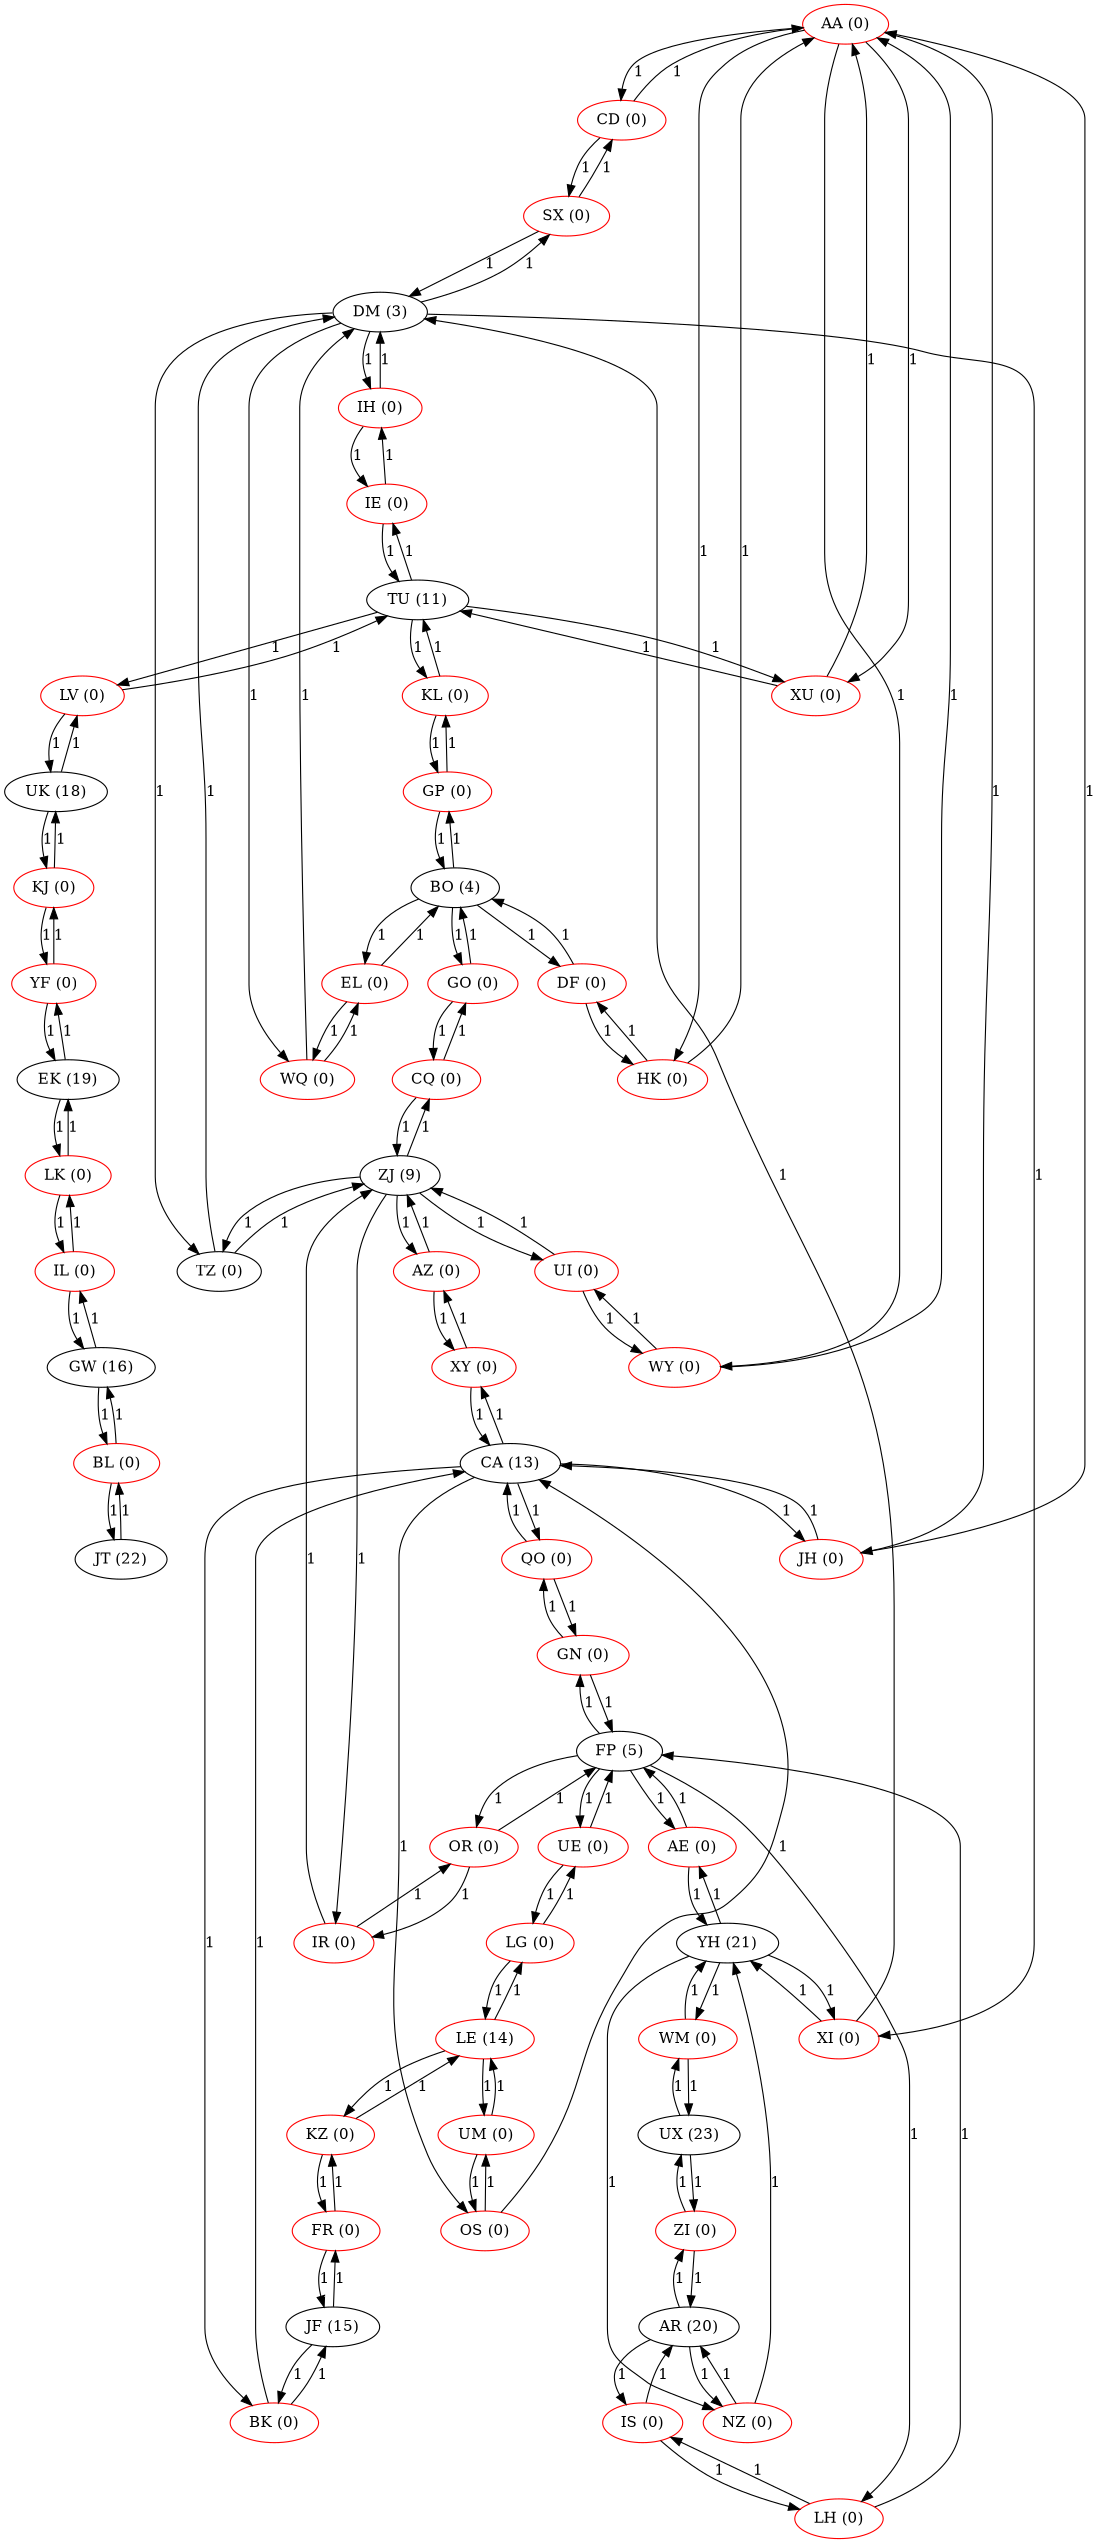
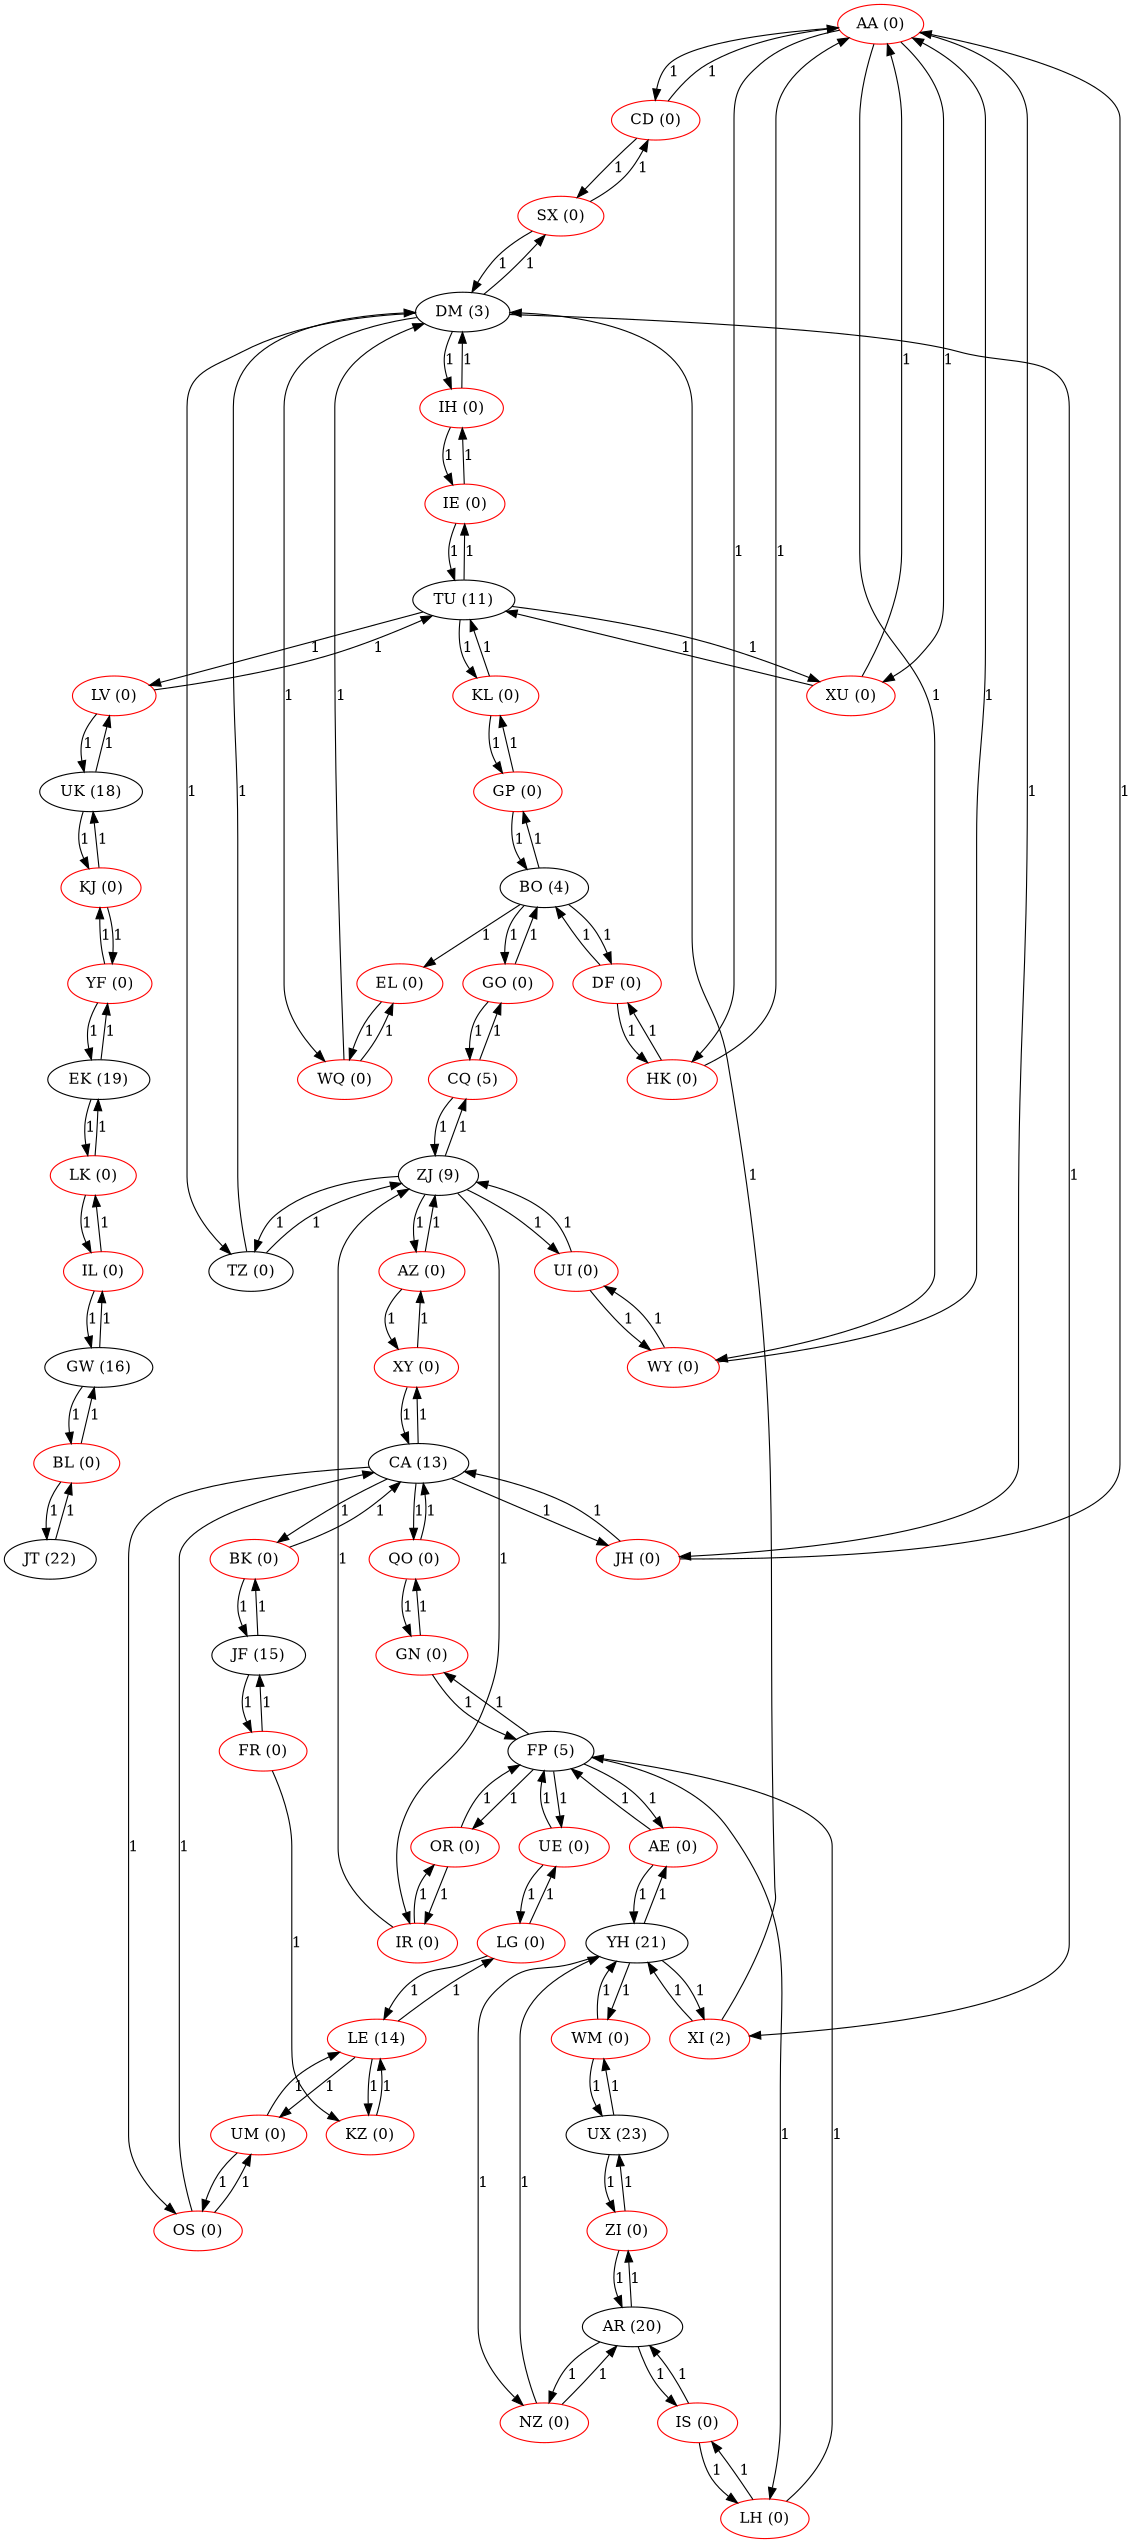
  digraph {
    node [color=red]
    n1 [label="AA (0)"]
    n2 [label="CD (0)"]
    n3 [label="HK (0)"]
    n4 [label="JH (0)"]
    n5 [label="WY (0)"]
    n6 [label="XU (0)"]
    n7 [label="SX (0)"]
    n8 [label="DF (0)"]
    n9 [label="CA (13)" color=""]
    n10 [label="UI (0)"]
    n11 [label="TU (11)" color=""]
    n12 [label="AE (0)"]
    n13 [label="FP (5)" color=""]
    n14 [label="YH (21)" color=""]
    n15 [label="GN (0)"]
    n16 [label="LH (0)"]
    n17 [label="OR (0)"]
    n18 [label="UE (0)"]
    n19 [label="NZ (0)"]
-   n20 [label="XI (0)"]
+   n20 [label="XI (2)"]
    n21 [label="WM (0)"]
    n22 [label="AR (20)" color=""]
    n23 [label="IS (0)"]
    n24 [label="ZI (0)"]
    n25 [label="UX (23)" color=""]
    n26 [label="AZ (0)"]
    n27 [label="XY (0)"]
    n28 [label="ZJ (9)" color=""]
-   n29 [label="CQ (0)"]
+   n29 [label="CQ (5)"]
    n30 [color=black label="TZ (0)"]
    n31 [label="IR (0)"]
    n32 [label="BK (0)"]
    n33 [label="JF (15)" color=""]
    n34 [label="OS (0)"]
    n35 [label="QO (0)"]
    n36 [label="FR (0)"]
    n37 [label="BL (0)"]
    n38 [label="GW (16)" color=""]
    n39 [label="JT (22)" color=""]
    n40 [label="IL (0)"]
    n41 [label="BO (4)" color=""]
    n42 [label="EL (0)"]
    n43 [label="GO (0)"]
    n44 [label="GP (0)"]
    n45 [label="WQ (0)"]
    n46 [label="KL (0)"]
    n47 [label="UM (0)"]
    n48 [label="DM (3)" color=""]
    n49 [label="IH (0)"]
    n50 [label="IE (0)"]
    n51 [label="EK (19)" color=""]
    n52 [label="LK (0)"]
    n53 [label="YF (0)"]
    n54 [label="KJ (0)"]
    n55 [label="LG (0)"]
    n56 [label="KZ (0)"]
    n57 [label="LE (14)"]
    n58 [label="LV (0)"]
    n59 [label="UK (18)" color=""]
    n1 -> n2 [label=1]
    n1 -> n3 [label=1]
    n1 -> n4 [label=1]
    n1 -> n5 [label=1]
    n1 -> n6 [label=1]
    n2 -> n1 [label=1]
    n2 -> n7 [label=1]
    n3 -> n1 [label=1]
    n3 -> n8 [label=1]
    n4 -> n1 [label=1]
    n4 -> n9 [label=1]
    n5 -> n1 [label=1]
    n5 -> n10 [label=1]
    n6 -> n1 [label=1]
    n6 -> n11 [label=1]
    n7 -> n2 [label=1]
    n7 -> n48 [label=1]
    n8 -> n3 [label=1]
    n8 -> n41 [label=1]
    n9 -> n4 [label=1]
    n9 -> n27 [label=1]
    n9 -> n32 [label=1]
    n9 -> n34 [label=1]
    n9 -> n35 [label=1]
    n10 -> n5 [label=1]
    n10 -> n28 [label=1]
    n11 -> n6 [label=1]
    n11 -> n46 [label=1]
    n11 -> n50 [label=1]
    n11 -> n58 [label=1]
    n12 -> n13 [label=1]
    n12 -> n14 [label=1]
    n13 -> n12 [label=1]
    n13 -> n15 [label=1]
    n13 -> n16 [label=1]
    n13 -> n17 [label=1]
    n13 -> n18 [label=1]
    n14 -> n12 [label=1]
    n14 -> n19 [label=1]
    n14 -> n20 [label=1]
    n14 -> n21 [label=1]
    n15 -> n13 [label=1]
    n15 -> n35 [label=1]
    n16 -> n13 [label=1]
    n16 -> n23 [label=1]
    n17 -> n13 [label=1]
    n17 -> n31 [label=1]
    n18 -> n13 [label=1]
    n18 -> n55 [label=1]
    n19 -> n14 [label=1]
    n19 -> n22 [label=1]
    n20 -> n14 [label=1]
    n20 -> n48 [label=1]
    n21 -> n14 [label=1]
    n21 -> n25 [label=1]
    n22 -> n19 [label=1]
    n22 -> n23 [label=1]
    n22 -> n24 [label=1]
    n23 -> n16 [label=1]
    n23 -> n22 [label=1]
    n24 -> n22 [label=1]
    n24 -> n25 [label=1]
    n25 -> n21 [label=1]
    n25 -> n24 [label=1]
    n26 -> n27 [label=1]
    n26 -> n28 [label=1]
    n27 -> n9 [label=1]
    n27 -> n26 [label=1]
    n28 -> n10 [label=1]
    n28 -> n26 [label=1]
    n28 -> n29 [label=1]
    n28 -> n30 [label=1]
    n28 -> n31 [label=1]
    n29 -> n28 [label=1]
    n29 -> n43 [label=1]
    n30 -> n28 [label=1]
    n30 -> n48 [label=1]
    n31 -> n17 [label=1]
    n31 -> n28 [label=1]
    n32 -> n9 [label=1]
    n32 -> n33 [label=1]
    n33 -> n32 [label=1]
    n33 -> n36 [label=1]
    n34 -> n9 [label=1]
    n34 -> n47 [label=1]
    n35 -> n9 [label=1]
    n35 -> n15 [label=1]
    n36 -> n33 [label=1]
    n36 -> n56 [label=1]
    n37 -> n38 [label=1]
    n37 -> n39 [label=1]
    n38 -> n37 [label=1]
    n38 -> n40 [label=1]
    n39 -> n37 [label=1]
    n40 -> n38 [label=1]
    n40 -> n52 [label=1]
    n41 -> n8 [label=1]
    n41 -> n42 [label=1]
    n41 -> n43 [label=1]
    n41 -> n44 [label=1]
-   n42 -> n41 [label=1]
    n42 -> n45 [label=1]
    n43 -> n29 [label=1]
    n43 -> n41 [label=1]
    n44 -> n41 [label=1]
    n44 -> n46 [label=1]
    n45 -> n42 [label=1]
    n45 -> n48 [label=1]
    n46 -> n11 [label=1]
    n46 -> n44 [label=1]
    n47 -> n34 [label=1]
    n47 -> n57 [label=1]
    n48 -> n7 [label=1]
    n48 -> n20 [label=1]
    n48 -> n30 [label=1]
    n48 -> n45 [label=1]
    n48 -> n49 [label=1]
    n49 -> n48 [label=1]
    n49 -> n50 [label=1]
    n50 -> n11 [label=1]
    n50 -> n49 [label=1]
    n51 -> n52 [label=1]
    n51 -> n53 [label=1]
    n52 -> n40 [label=1]
    n52 -> n51 [label=1]
    n53 -> n51 [label=1]
    n53 -> n54 [label=1]
    n54 -> n53 [label=1]
    n54 -> n59 [label=1]
    n55 -> n18 [label=1]
    n55 -> n57 [label=1]
-   n56 -> n36 [label=1]
    n56 -> n57 [label=1]
    n57 -> n47 [label=1]
    n57 -> n55 [label=1]
    n57 -> n56 [label=1]
    n58 -> n11 [label=1]
    n58 -> n59 [label=1]
    n59 -> n54 [label=1]
    n59 -> n58 [label=1]
  }
